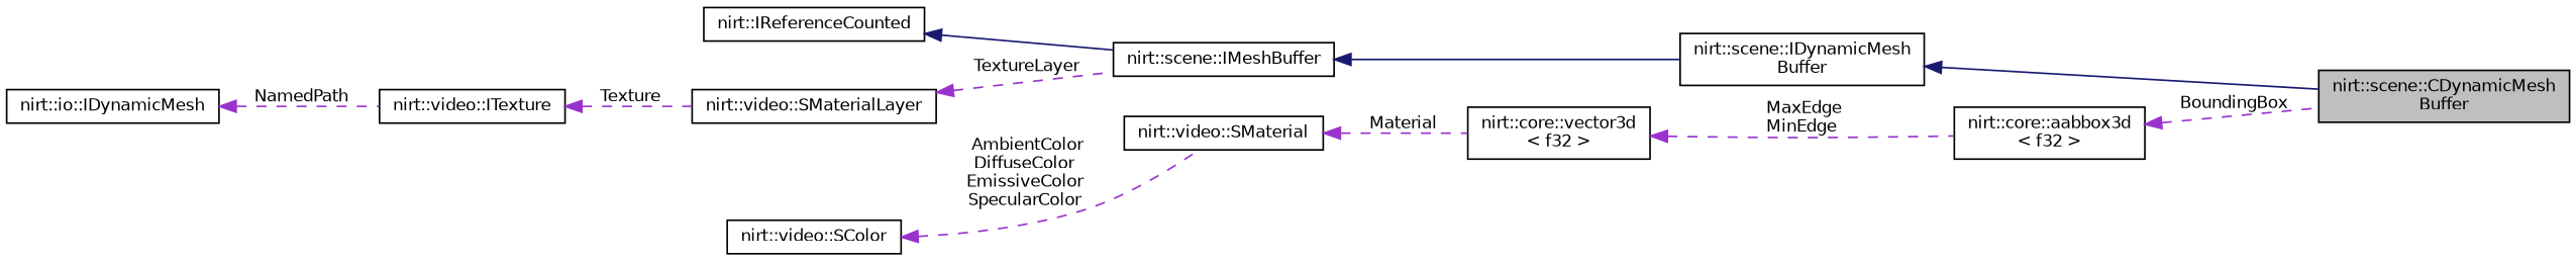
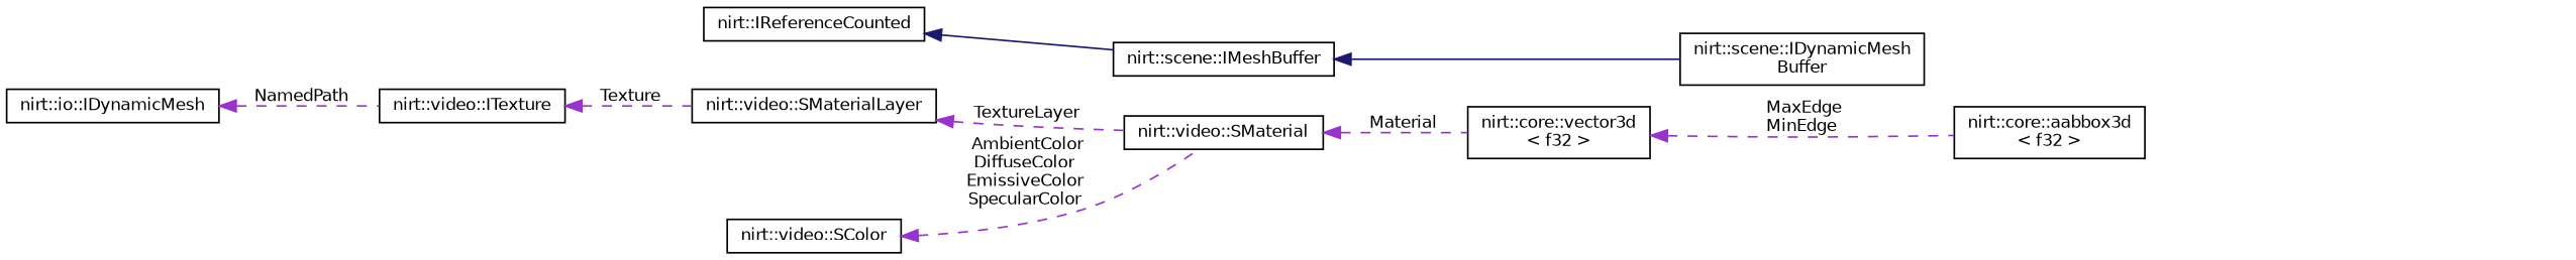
  digraph {
    rankdir=LR
    node [color=black fillcolor=white fontname=Helvetica fontsize=10 shape=record style=filled]
    edge [color=darkorchid3 dir=back fontname=Helvetica fontsize=10 labelfontname=Helvetica labelfontsize=10 style=dashed]
-   n1 [fillcolor=grey75 fontcolor=black height=0.2 label="nirt::scene::CDynamicMesh\lBuffer" width=0.4]
    n2 [height=0.2 label="nirt::scene::IDynamicMesh\lBuffer" width=0.4]
    n3 [height=0.2 label="nirt::scene::IMeshBuffer" width=0.4]
    n4 [height=0.2 label="nirt::IReferenceCounted" width=0.4]
    n5 [height=0.2 label="nirt::video::ITexture" width=0.4]
    n6 [height=0.2 label="nirt::video::SMaterialLayer" width=0.4]
    n7 [height=0.2 label="nirt::video::SMaterial" width=0.4]
    n8 [height=0.2 label="nirt::core::vector3d\l\< f32 \>" width=0.4]
    n9 [height=0.2 label="nirt::io::IDynamicMesh" width=0.4]
    n10 [height=0.2 label="nirt::video::SColor" width=0.4]
    n11 [height=0.2 label="nirt::core::aabbox3d\l\< f32 \>" width=0.4]
-   n2 -> n1 [color=midnightblue style=solid]
    n3 -> n2 [color=midnightblue style=solid]
    n4 -> n3 [color=midnightblue style=solid]
    n5 -> n6 [label=" Texture"]
-   n6 -> n3 [label=" TextureLayer"]
+   n6 -> n7 [label=" TextureLayer"]
    n7 -> n8 [label=" Material"]
    n8 -> n11 [label=" MaxEdge\nMinEdge"]
    n9 -> n5 [label=" NamedPath"]
    n10 -> n7 [label=" AmbientColor\nDiffuseColor\nEmissiveColor\nSpecularColor"]
-   n11 -> n1 [label=" BoundingBox"]
  }
